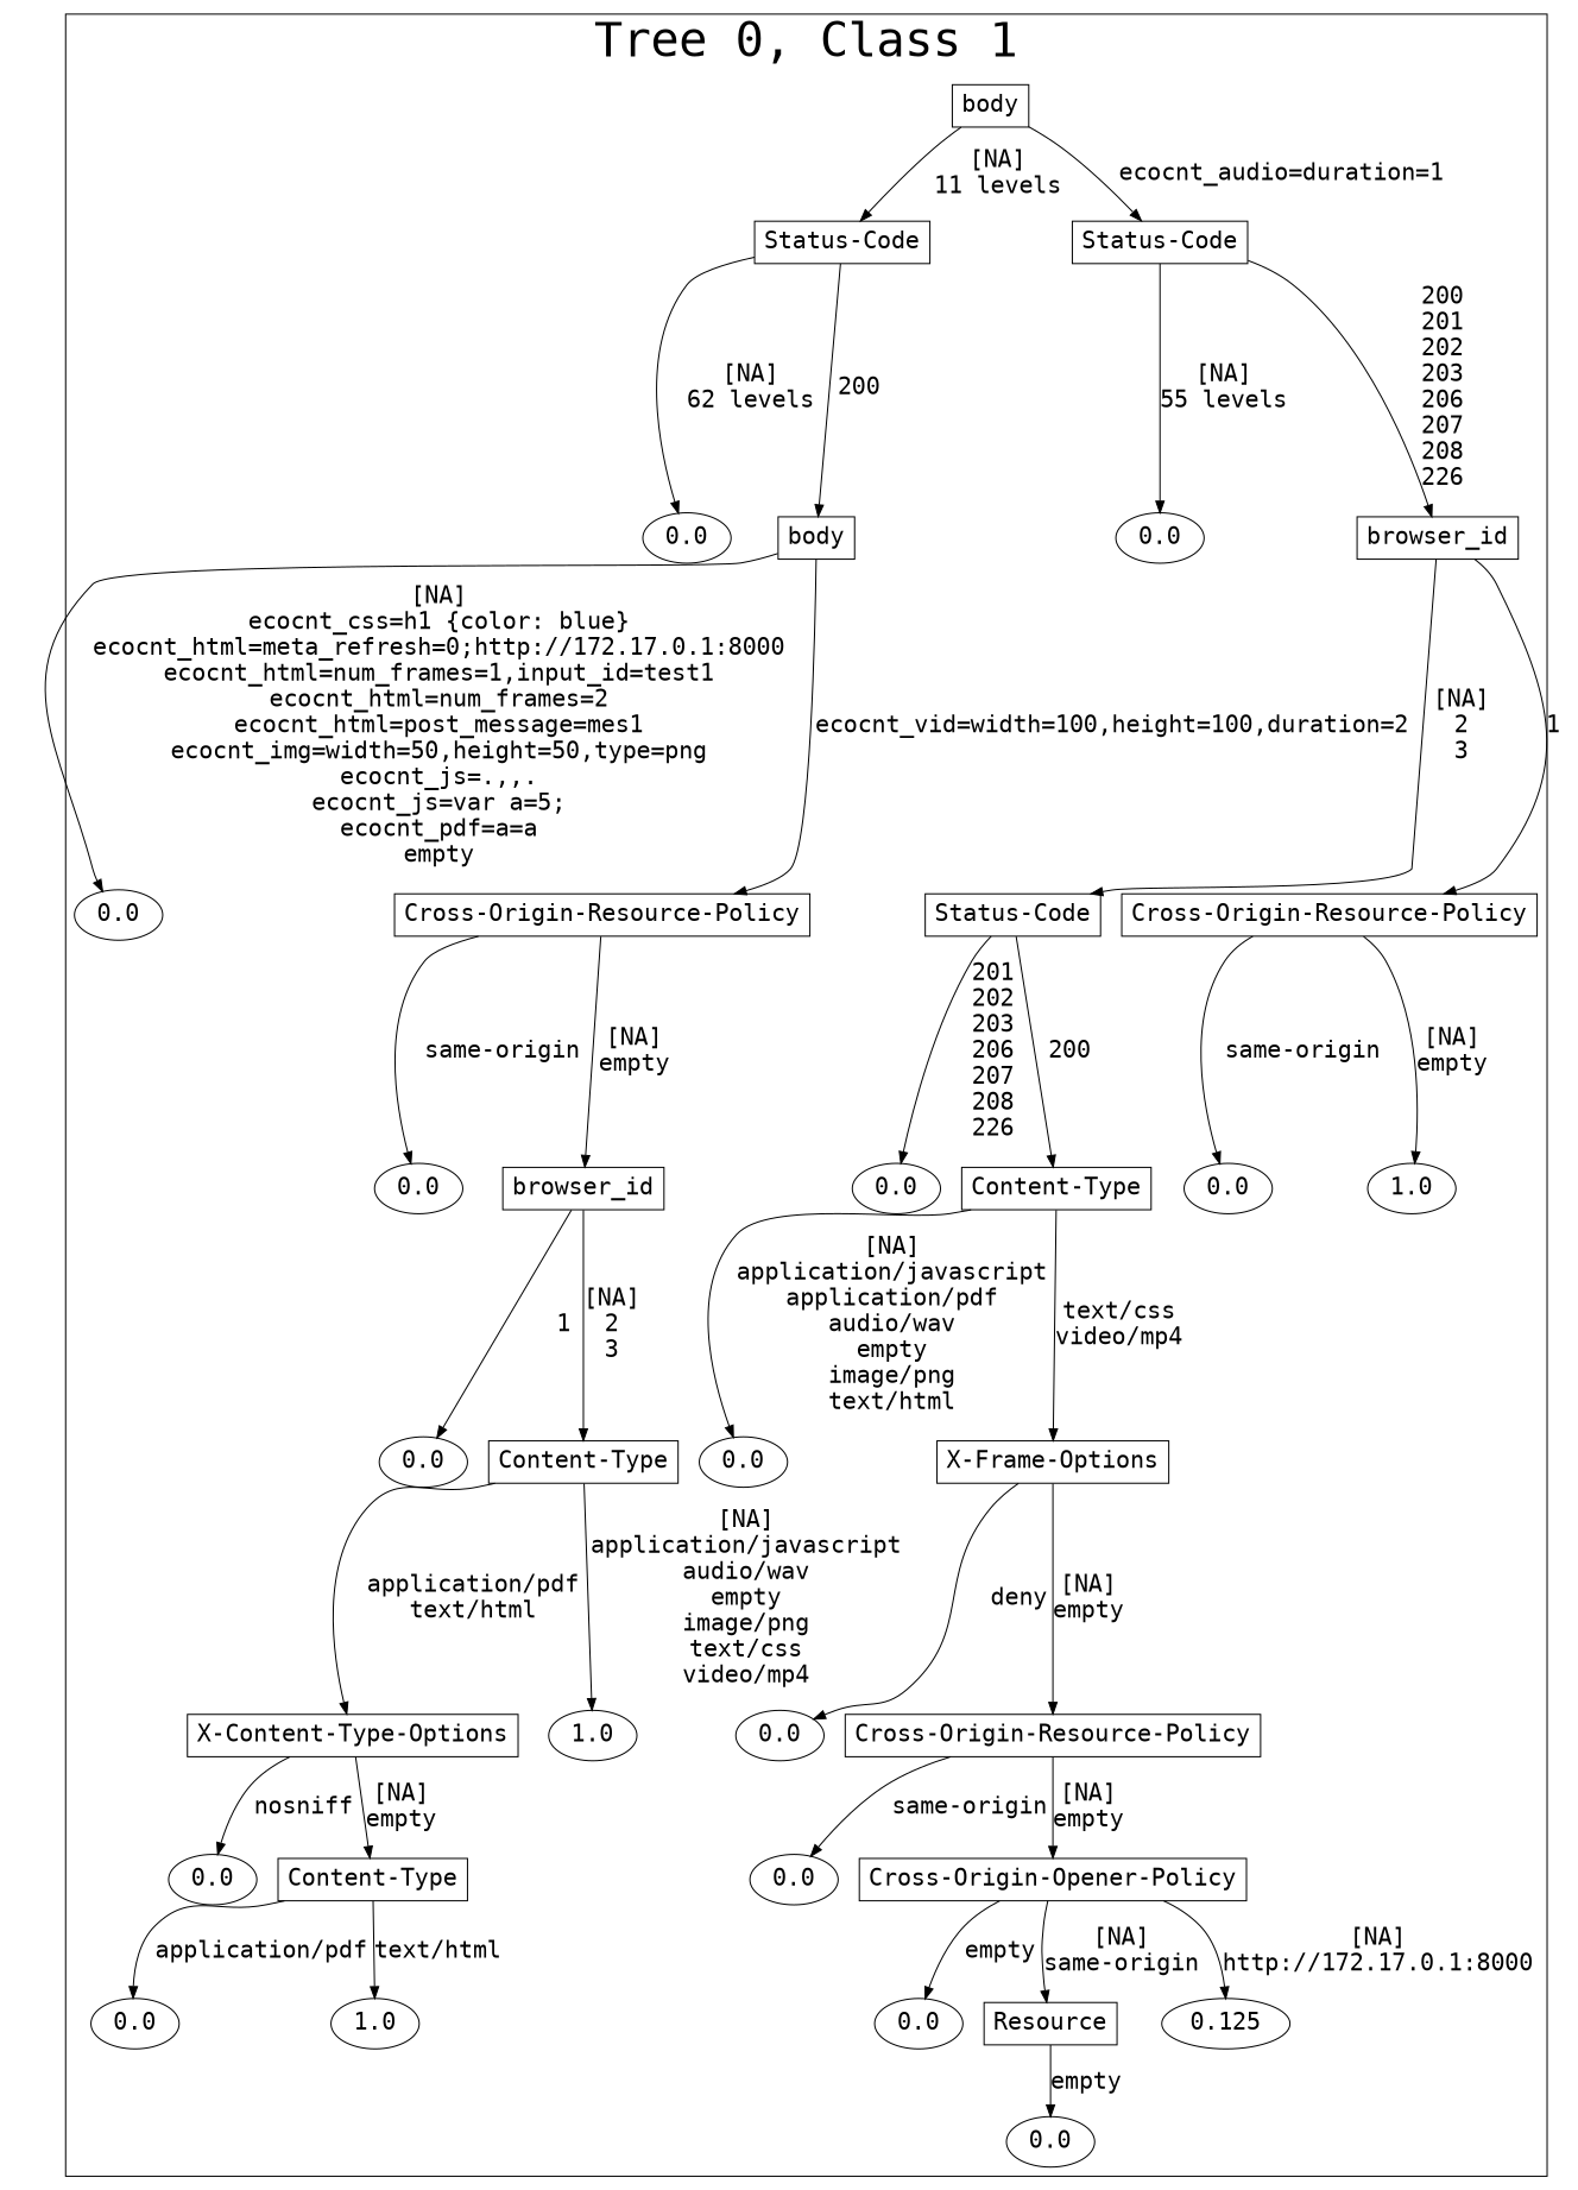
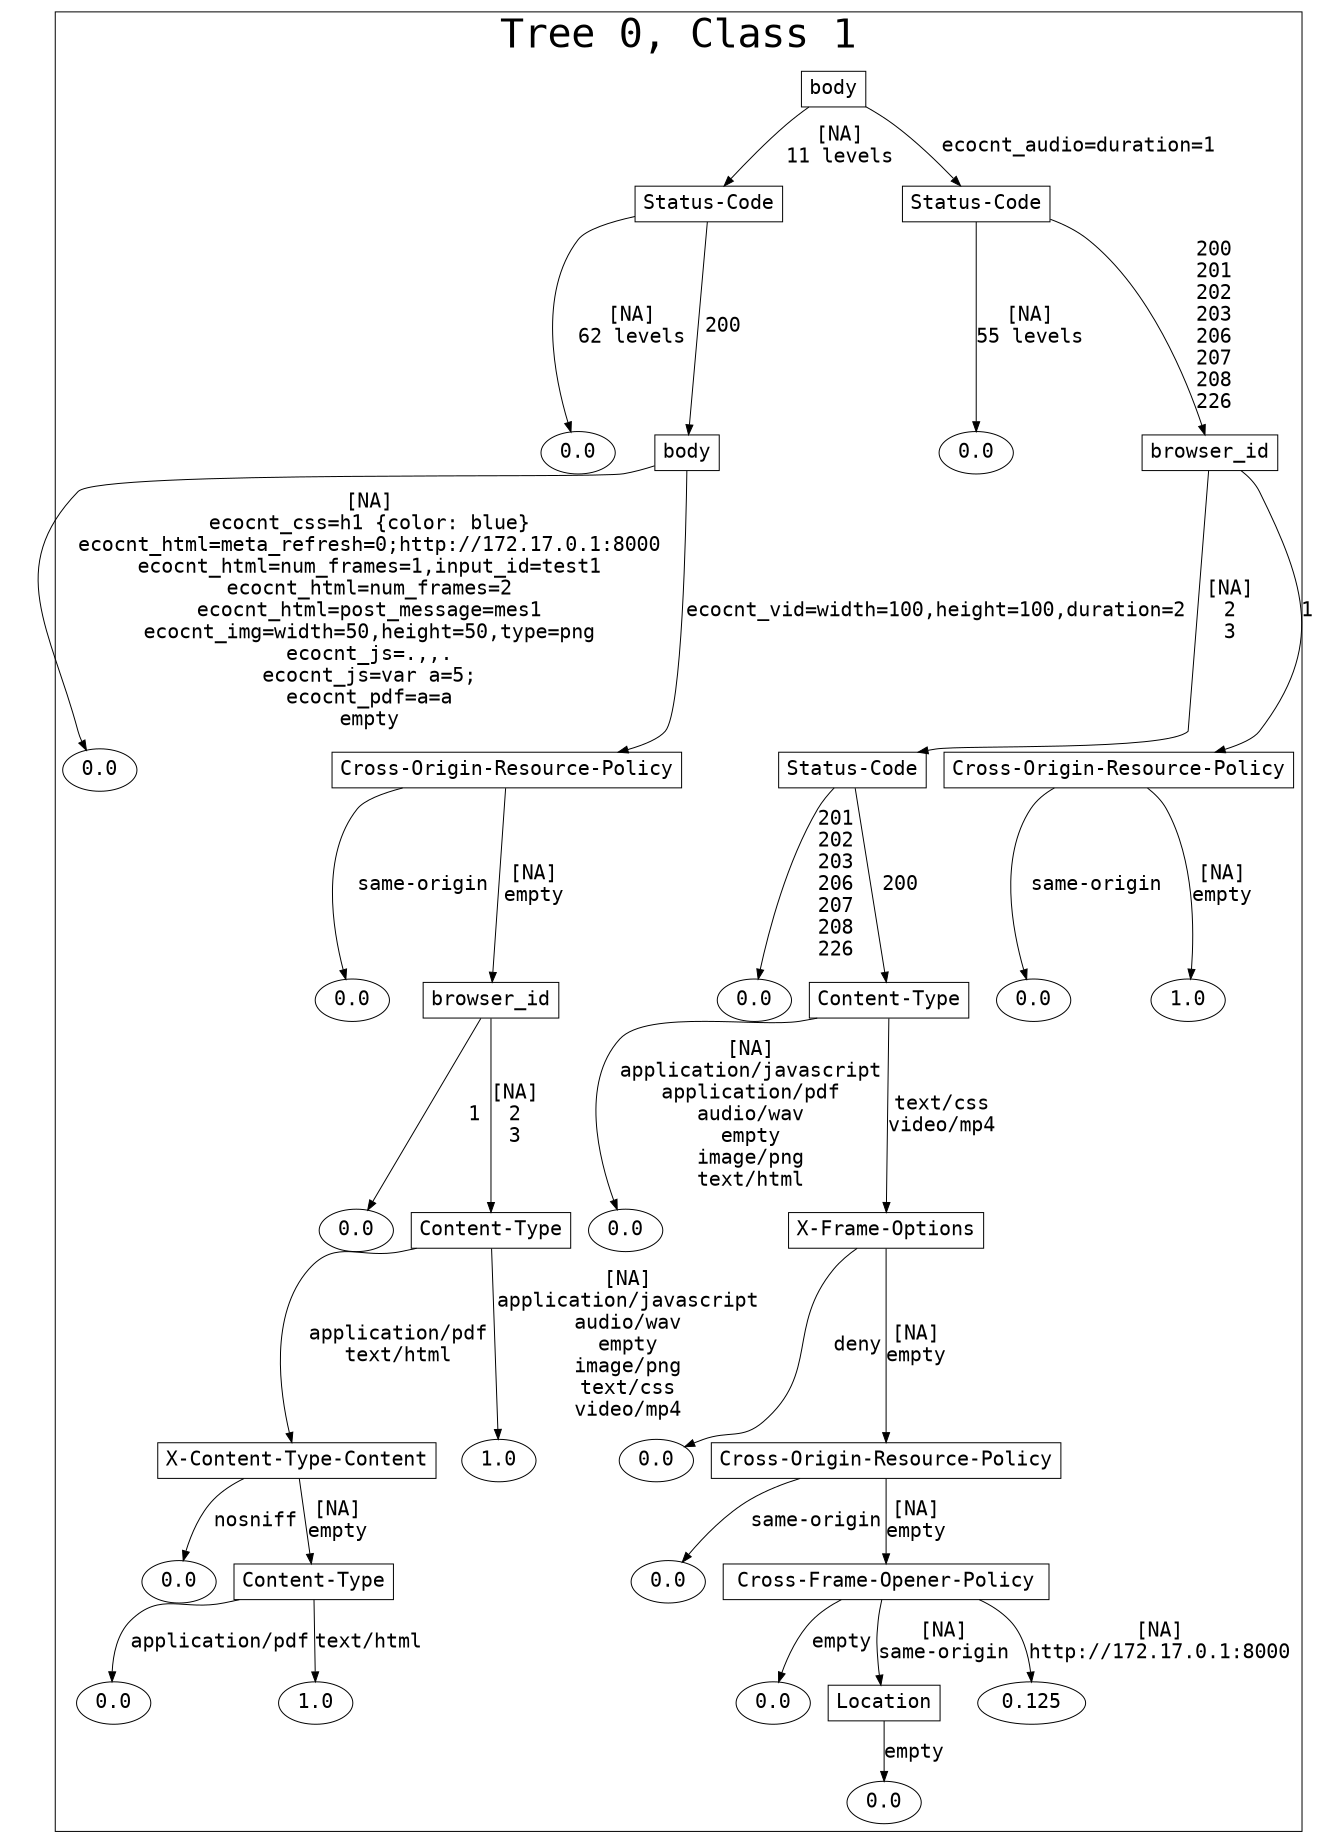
  digraph {
    fontname="DejaVu Sans Mono"
    node [fontname="DejaVu Sans Mono" fontsize=20]
    edge [fontname="DejaVu Sans Mono" fontsize=20]
    n1 [label=body shape=box]
    n2 [label="Status-Code" shape=box]
    n3 [label="Status-Code" shape=box]
    n4 [label=0.0]
    n5 [label=body shape=box]
    n6 [label=0.0]
    n7 [label=browser_id shape=box]
    n8 [label=0.0]
    n9 [label="Cross-Origin-Resource-Policy" shape=box]
    n10 [label="Status-Code" shape=box]
    n11 [label="Cross-Origin-Resource-Policy" shape=box]
    n12 [label=0.0]
    n13 [label=browser_id shape=box]
    n14 [label=0.0]
    n15 [label="Content-Type" shape=box]
    n16 [label=0.0]
    n17 [label=1.0]
    n18 [label=0.0]
    n19 [label="Content-Type" shape=box]
    n20 [label=0.0]
    n21 [label="X-Frame-Options" shape=box]
-   n22 [label="X-Content-Type-Options" shape=box]
+   n22 [label="X-Content-Type-Content" shape=box]
    n23 [label=1.0]
    n24 [label=0.0]
    n25 [label="Cross-Origin-Resource-Policy" shape=box]
    n26 [label=0.0]
    n27 [label="Content-Type" shape=box]
    n28 [label=0.0]
-   n29 [label="Cross-Origin-Opener-Policy" shape=box]
+   n29 [label="Cross-Frame-Opener-Policy" shape=box]
    n30 [label=0.0]
    n31 [label=1.0]
    n32 [label=0.0]
-   n33 [label=Resource shape=box]
+   n33 [label=Location shape=box]
    n34 [label=0.0]
    n35 [label=0.125]
    subgraph cluster_1 {
      fontsize=40
      label="Tree 0, Class 1"
      subgraph sub_2 {
        fontsize=40
        label="Tree 0, Class 1"
        n1
      }
      subgraph sub_3 {
        fontsize=40
        label="Tree 0, Class 1"
        n2
        n3
      }
      subgraph sub_4 {
        fontsize=40
        label="Tree 0, Class 1"
        n4
        n5
        n6
        n7
      }
      subgraph sub_5 {
        fontsize=40
        label="Tree 0, Class 1"
        n8
        n9
        n10
        n11
      }
      subgraph sub_6 {
        fontsize=40
        label="Tree 0, Class 1"
        n12
        n13
        n14
        n15
        n16
        n17
      }
      subgraph sub_7 {
        fontsize=40
        label="Tree 0, Class 1"
        n18
        n19
        n20
        n21
      }
      subgraph sub_8 {
        fontsize=40
        label="Tree 0, Class 1"
        n22
        n23
        n24
        n25
      }
      subgraph sub_9 {
        fontsize=40
        label="Tree 0, Class 1"
        n26
        n27
        n28
        n29
      }
      subgraph sub_10 {
        fontsize=40
        label="Tree 0, Class 1"
        n30
        n31
        n32
        n33
      }
      subgraph sub_11 {
        fontsize=40
        label="Tree 0, Class 1"
        n34
        n35
      }
    }
    n1 -> n2 [label="[NA]\n11 levels\n"]
    n1 -> n3 [label="ecocnt_audio=duration=1\n"]
    n2 -> n4 [label="[NA]\n62 levels\n"]
    n2 -> n5 [label="200\n"]
    n3 -> n6 [label="[NA]\n55 levels\n"]
    n3 -> n7 [label="200\n201\n202\n203\n206\n207\n208\n226\n"]
    n5 -> n8 [label="[NA]\necocnt_css=h1 {color: blue}\necocnt_html=meta_refresh=0;http://172.17.0.1:8000\necocnt_html=num_frames=1,input_id=test1\necocnt_html=num_frames=2\necocnt_html=post_message=mes1\necocnt_img=width=50,height=50,type=png\necocnt_js=.,,.\necocnt_js=var a=5;\necocnt_pdf=a=a\nempty\n"]
    n5 -> n9 [label="ecocnt_vid=width=100,height=100,duration=2\n"]
    n7 -> n10 [label="[NA]\n2\n3\n"]
    n7 -> n11 [label="1\n"]
    n9 -> n12 [label="same-origin\n"]
    n9 -> n13 [label="[NA]\nempty\n"]
    n10 -> n14 [label="201\n202\n203\n206\n207\n208\n226\n"]
    n10 -> n15 [label="200\n"]
    n11 -> n16 [label="same-origin\n"]
    n11 -> n17 [label="[NA]\nempty\n"]
    n13 -> n18 [label="1\n"]
    n13 -> n19 [label="[NA]\n2\n3\n"]
    n15 -> n20 [label="[NA]\napplication/javascript\napplication/pdf\naudio/wav\nempty\nimage/png\ntext/html\n"]
    n15 -> n21 [label="text/css\nvideo/mp4\n"]
    n19 -> n22 [label="application/pdf\ntext/html\n"]
    n19 -> n23 [label="[NA]\napplication/javascript\naudio/wav\nempty\nimage/png\ntext/css\nvideo/mp4\n"]
    n21 -> n24 [label="deny\n"]
    n21 -> n25 [label="[NA]\nempty\n"]
    n22 -> n26 [label="nosniff\n"]
    n22 -> n27 [label="[NA]\nempty\n"]
    n25 -> n28 [label="same-origin\n"]
    n25 -> n29 [label="[NA]\nempty\n"]
    n27 -> n30 [label="application/pdf\n"]
    n27 -> n31 [label="text/html\n"]
    n29 -> n32 [label="empty\n"]
    n29 -> n33 [label="[NA]\nsame-origin\n"]
    n29 -> n35 [label="[NA]\nhttp://172.17.0.1:8000\n"]
    n33 -> n34 [label="empty\n"]
  }
